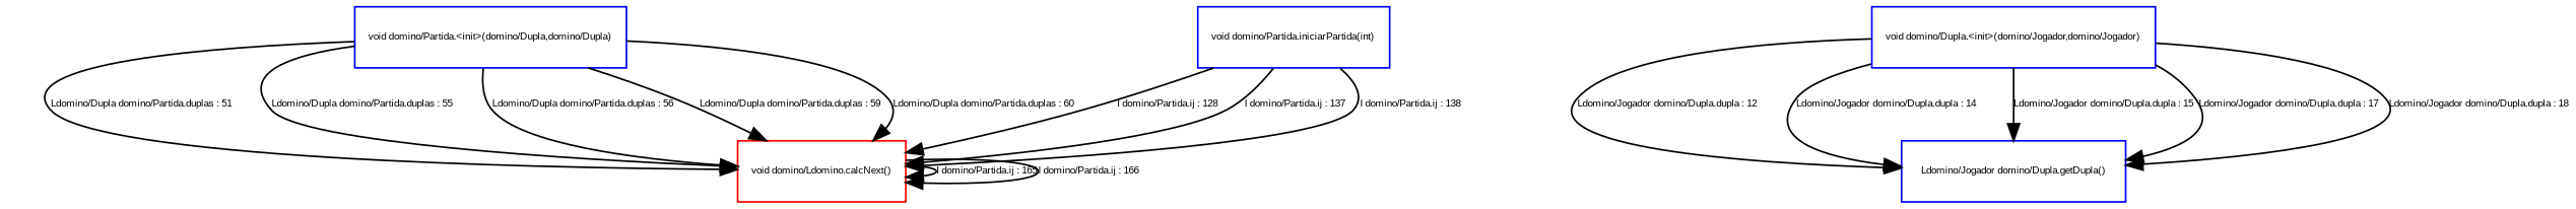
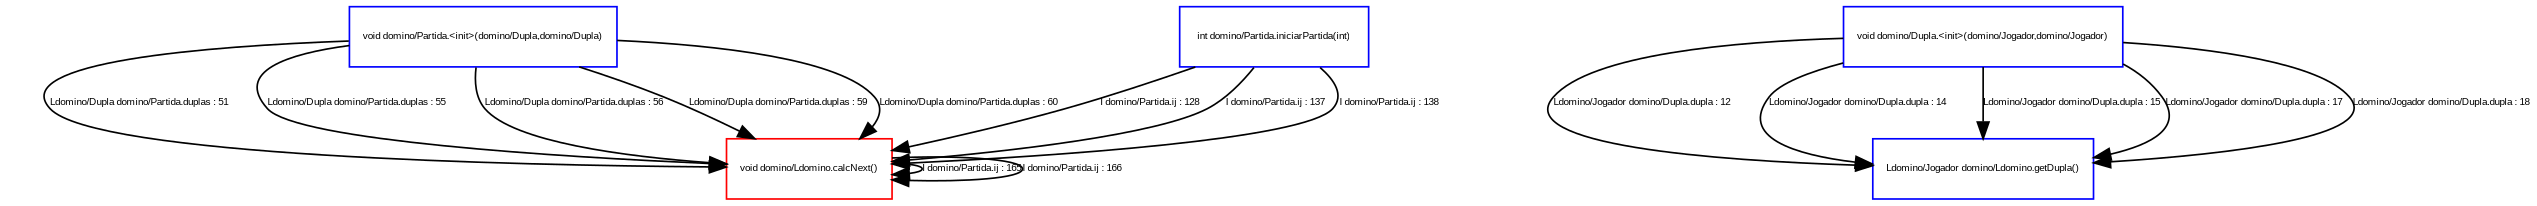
  digraph {
    concentrate=true
    fontsize=6
    node [color=blue fontcolor=black fontname=Arial fontsize=6 shape=box]
    edge [color=black fontcolor=black fontname=Arial fontsize=6]
    n1 [color=red label="void domino/Ldomino.calcNext()"]
    "void domino/Dupla.<init>(domino/Jogador,domino/Jogador)"
-   "Ldomino/Jogador domino/Dupla.getDupla()"
+   "Ldomino/Jogador domino/Dupla.getDupla()" [label="Ldomino/Jogador domino/Ldomino.getDupla()"]
    "void domino/Partida.<init>(domino/Dupla,domino/Dupla)"
-   "void domino/Partida.iniciarPartida(int)"
+   "void domino/Partida.iniciarPartida(int)" [label="int domino/Partida.iniciarPartida(int)"]
    n1 -> n1 [label="I domino/Partida.ij : 165"]
    n1 -> n1 [label="I domino/Partida.ij : 166"]
    "void domino/Dupla.<init>(domino/Jogador,domino/Jogador)" -> "Ldomino/Jogador domino/Dupla.getDupla()" [label="Ldomino/Jogador domino/Dupla.dupla : 12"]
    "void domino/Dupla.<init>(domino/Jogador,domino/Jogador)" -> "Ldomino/Jogador domino/Dupla.getDupla()" [label="Ldomino/Jogador domino/Dupla.dupla : 14"]
    "void domino/Dupla.<init>(domino/Jogador,domino/Jogador)" -> "Ldomino/Jogador domino/Dupla.getDupla()" [label="Ldomino/Jogador domino/Dupla.dupla : 15"]
    "void domino/Dupla.<init>(domino/Jogador,domino/Jogador)" -> "Ldomino/Jogador domino/Dupla.getDupla()" [label="Ldomino/Jogador domino/Dupla.dupla : 17"]
    "void domino/Dupla.<init>(domino/Jogador,domino/Jogador)" -> "Ldomino/Jogador domino/Dupla.getDupla()" [label="Ldomino/Jogador domino/Dupla.dupla : 18"]
    "void domino/Partida.<init>(domino/Dupla,domino/Dupla)" -> n1 [label="Ldomino/Dupla domino/Partida.duplas : 51"]
    "void domino/Partida.<init>(domino/Dupla,domino/Dupla)" -> n1 [label="Ldomino/Dupla domino/Partida.duplas : 55"]
    "void domino/Partida.<init>(domino/Dupla,domino/Dupla)" -> n1 [label="Ldomino/Dupla domino/Partida.duplas : 56"]
    "void domino/Partida.<init>(domino/Dupla,domino/Dupla)" -> n1 [label="Ldomino/Dupla domino/Partida.duplas : 59"]
    "void domino/Partida.<init>(domino/Dupla,domino/Dupla)" -> n1 [label="Ldomino/Dupla domino/Partida.duplas : 60"]
    "void domino/Partida.iniciarPartida(int)" -> n1 [label="I domino/Partida.ij : 128"]
    "void domino/Partida.iniciarPartida(int)" -> n1 [label="I domino/Partida.ij : 137"]
    "void domino/Partida.iniciarPartida(int)" -> n1 [label="I domino/Partida.ij : 138"]
  }
